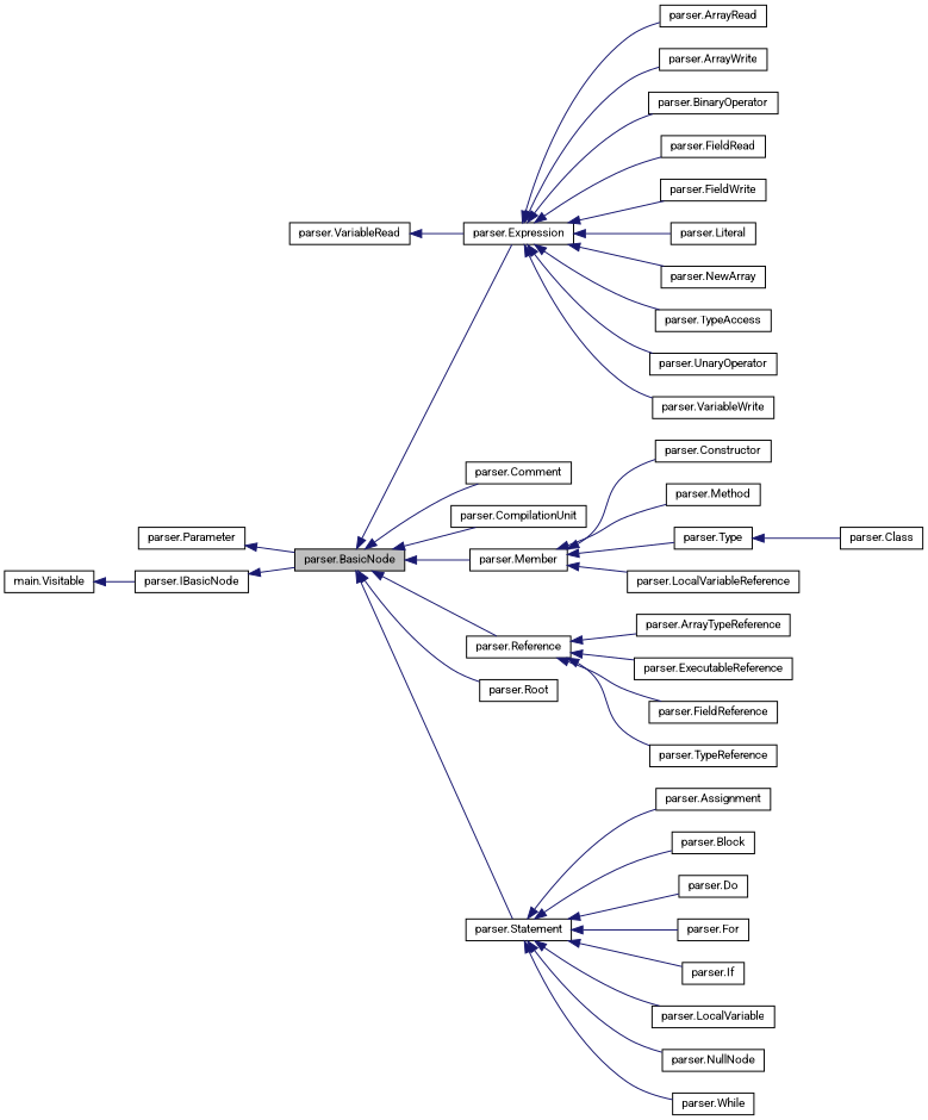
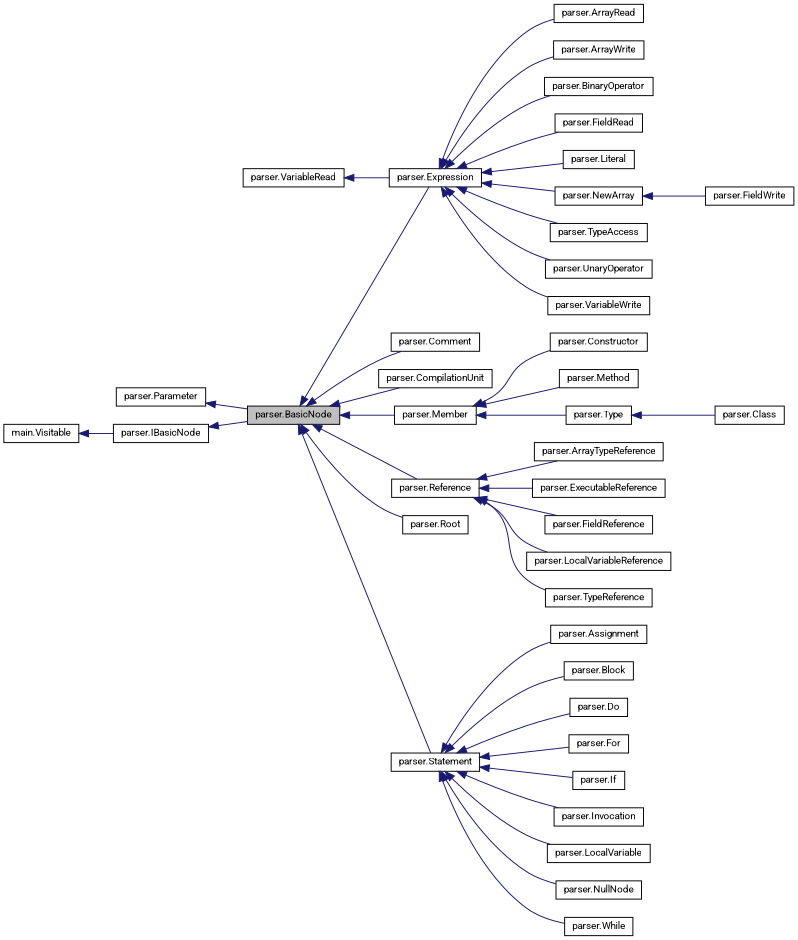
  digraph {
    fontname=Roboto
    rankdir=LR
    node [color=black fillcolor=white fontname=Roboto fontsize=10 shape=record style=filled]
    edge [color=midnightblue dir=back fontname=Roboto fontsize=10 labelfontname=Helvetica labelfontsize=10 style=solid]
    n1 [fillcolor=grey75 fontcolor=black height=0.2 label="parser.BasicNode" width=0.4]
    n2 [height=0.2 label="parser.Comment" width=0.4]
    n3 [height=0.2 label="parser.CompilationUnit" width=0.4]
    n4 [height=0.2 label="parser.Expression" width=0.4]
    n5 [height=0.2 label="parser.Member" width=0.4]
    n6 [height=0.2 label="parser.Reference" width=0.4]
    n7 [height=0.2 label="parser.Root" width=0.4]
    n8 [height=0.2 label="parser.Statement" width=0.4]
    n9 [height=0.2 label="parser.ArrayRead" width=0.4]
    n10 [height=0.2 label="parser.ArrayWrite" width=0.4]
    n11 [height=0.2 label="parser.BinaryOperator" width=0.4]
    n12 [height=0.2 label="parser.FieldRead" width=0.4]
    n13 [height=0.2 label="parser.FieldWrite" width=0.4]
    n14 [height=0.2 label="parser.Literal" width=0.4]
    n15 [height=0.2 label="parser.NewArray" width=0.4]
    n16 [height=0.2 label="parser.TypeAccess" width=0.4]
    n17 [height=0.2 label="parser.UnaryOperator" width=0.4]
    n18 [height=0.2 label="parser.VariableWrite" width=0.4]
    n19 [height=0.2 label="parser.Constructor" width=0.4]
    n20 [height=0.2 label="parser.Method" width=0.4]
    n21 [height=0.2 label="parser.Type" width=0.4]
    n22 [height=0.2 label="parser.Parameter" width=0.4]
    n23 [height=0.2 label="parser.ArrayTypeReference" width=0.4]
    n24 [height=0.2 label="parser.ExecutableReference" width=0.4]
    n25 [height=0.2 label="parser.FieldReference" width=0.4]
    n26 [height=0.2 label="parser.LocalVariableReference" width=0.4]
    n27 [height=0.2 label="parser.TypeReference" width=0.4]
    n28 [height=0.2 label="parser.Assignment" width=0.4]
    n29 [height=0.2 label="parser.Block" width=0.4]
    n30 [height=0.2 label="parser.Do" width=0.4]
    n31 [height=0.2 label="parser.For" width=0.4]
    n32 [height=0.2 label="parser.If" width=0.4]
+   n33 [height=0.2 label="parser.Invocation" width=0.4]
    n34 [height=0.2 label="parser.LocalVariable" width=0.4]
    n35 [height=0.2 label="parser.NullNode" width=0.4]
    n36 [height=0.2 label="parser.While" width=0.4]
    n37 [height=0.2 label="parser.IBasicNode" width=0.4]
    n38 [height=0.2 label="main.Visitable" width=0.4]
    n39 [height=0.2 label="parser.VariableRead" width=0.4]
    n40 [height=0.2 label="parser.Class" width=0.4]
    n1 -> n2
    n1 -> n3
    n1 -> n4
    n1 -> n5
    n1 -> n6
    n1 -> n7
    n1 -> n8
    n4 -> n9
    n4 -> n10
    n4 -> n11
    n4 -> n12
-   n4 -> n13
+   n15 -> n13
    n4 -> n14
    n4 -> n15
    n4 -> n16
    n4 -> n17
    n4 -> n18
    n5 -> n19
    n5 -> n20
    n5 -> n21
    n6 -> n23
    n6 -> n24
    n6 -> n25
-   n5 -> n26
+   n6 -> n26
    n6 -> n27
    n8 -> n28
    n8 -> n29
    n8 -> n30
    n8 -> n31
    n8 -> n32
+   n8 -> n33
    n8 -> n34
    n8 -> n35
    n8 -> n36
    n21 -> n40
    n22 -> n1
    n37 -> n1
    n38 -> n37
    n39 -> n4
  }
